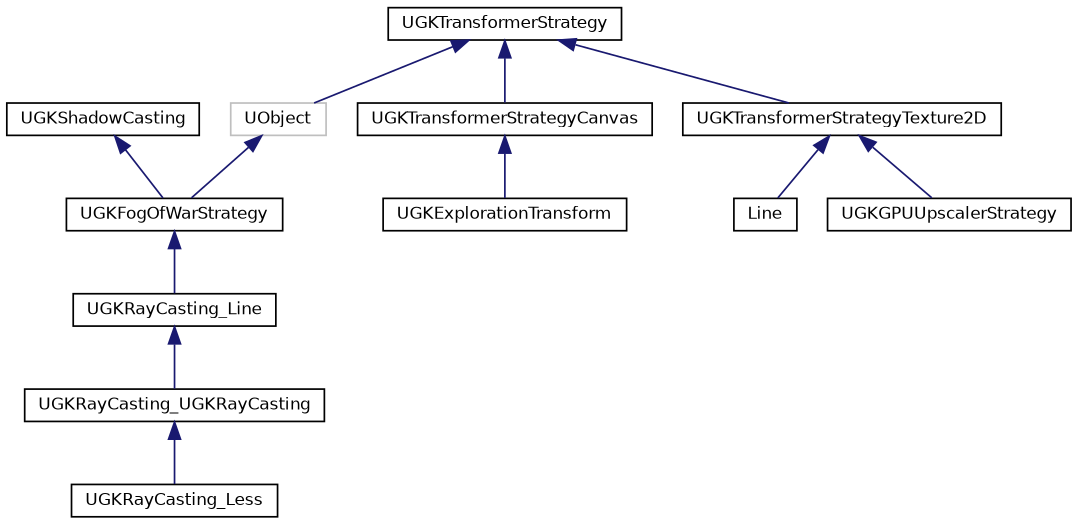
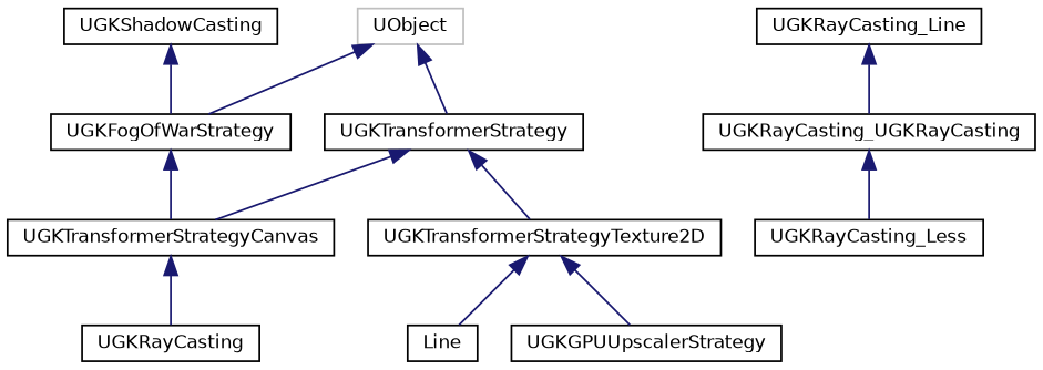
  digraph {
    rankdir=TB
    node [color=black fillcolor=white fontname=Helvetica fontsize=10 shape=record style=filled]
    edge [color=midnightblue dir=back fontname=Helvetica fontsize=10 labelfontname=Helvetica labelfontsize=10 style=solid]
    n1 [color=grey75 height=0.2 label=UObject width=0.4]
    n2 [height=0.2 label=UGKFogOfWarStrategy width=0.4]
    n3 [height=0.2 label=UGKTransformerStrategy width=0.4]
    n4 [height=0.2 label=UGKRayCasting_Line width=0.4]
    n5 [height=0.2 label=UGKTransformerStrategyCanvas width=0.4]
    n6 [height=0.2 label=UGKTransformerStrategyTexture2D width=0.4]
    n7 [height=0.2 label=UGKRayCasting_UGKRayCasting width=0.4]
    n8 [height=0.2 label=UGKShadowCasting width=0.4]
    n9 [height=0.2 label=UGKRayCasting_Less width=0.4]
-   n10 [height=0.2 label=UGKExplorationTransform width=0.4]
+   n10 [height=0.2 label=UGKRayCasting width=0.4]
    n11 [height=0.2 label=Line width=0.4]
    n12 [height=0.2 label=UGKGPUUpscalerStrategy width=0.4]
    n1 -> n2
-   n3 -> n1
-   n2 -> n4
+   n1 -> n3
+   n2 -> n5
    n3 -> n5
    n3 -> n6
    n4 -> n7
    n5 -> n10
    n6 -> n11
    n6 -> n12
    n7 -> n9
    n8 -> n2
  }
